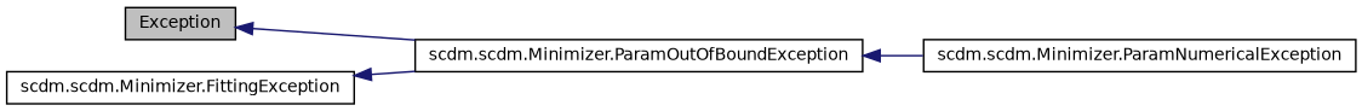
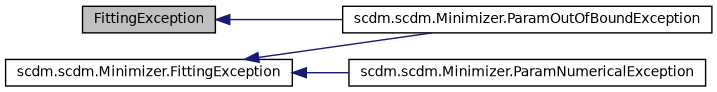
  digraph {
    rankdir=LR
    node [color=black fillcolor=white fontname=Helvetica fontsize=10 shape=record style=filled]
    edge [color=midnightblue dir=back fontname=Helvetica fontsize=10 labelfontname=Helvetica labelfontsize=10 style=solid]
-   n1 [fillcolor=grey75 fontcolor=black height=0.2 label=Exception width=0.4]
+   n1 [fillcolor=grey75 fontcolor=black height=0.2 label=FittingException width=0.4]
    n2 [height=0.2 label="scdm.scdm.Minimizer.ParamOutOfBoundException" width=0.4]
    n3 [height=0.2 label="scdm.scdm.Minimizer.FittingException" width=0.4]
    n4 [height=0.2 label="scdm.scdm.Minimizer.ParamNumericalException" width=0.4]
    n1 -> n2
    n3 -> n2
-   n2 -> n4
+   n3 -> n4
  }
